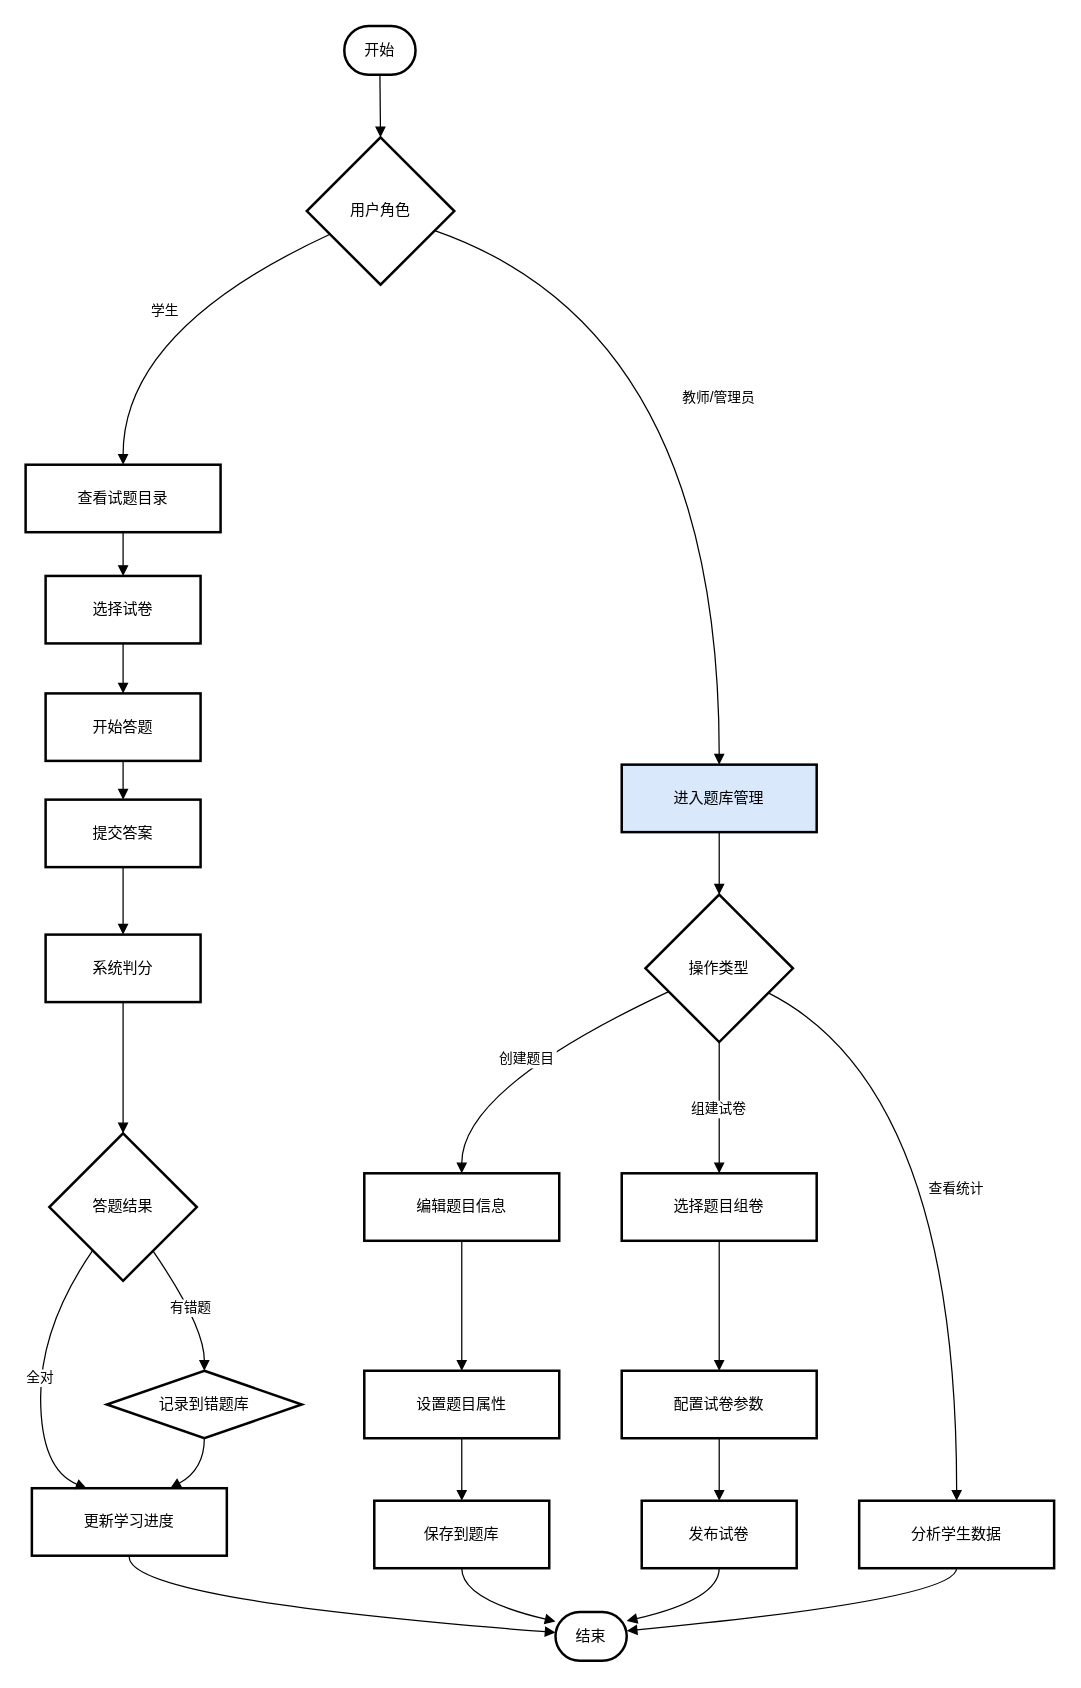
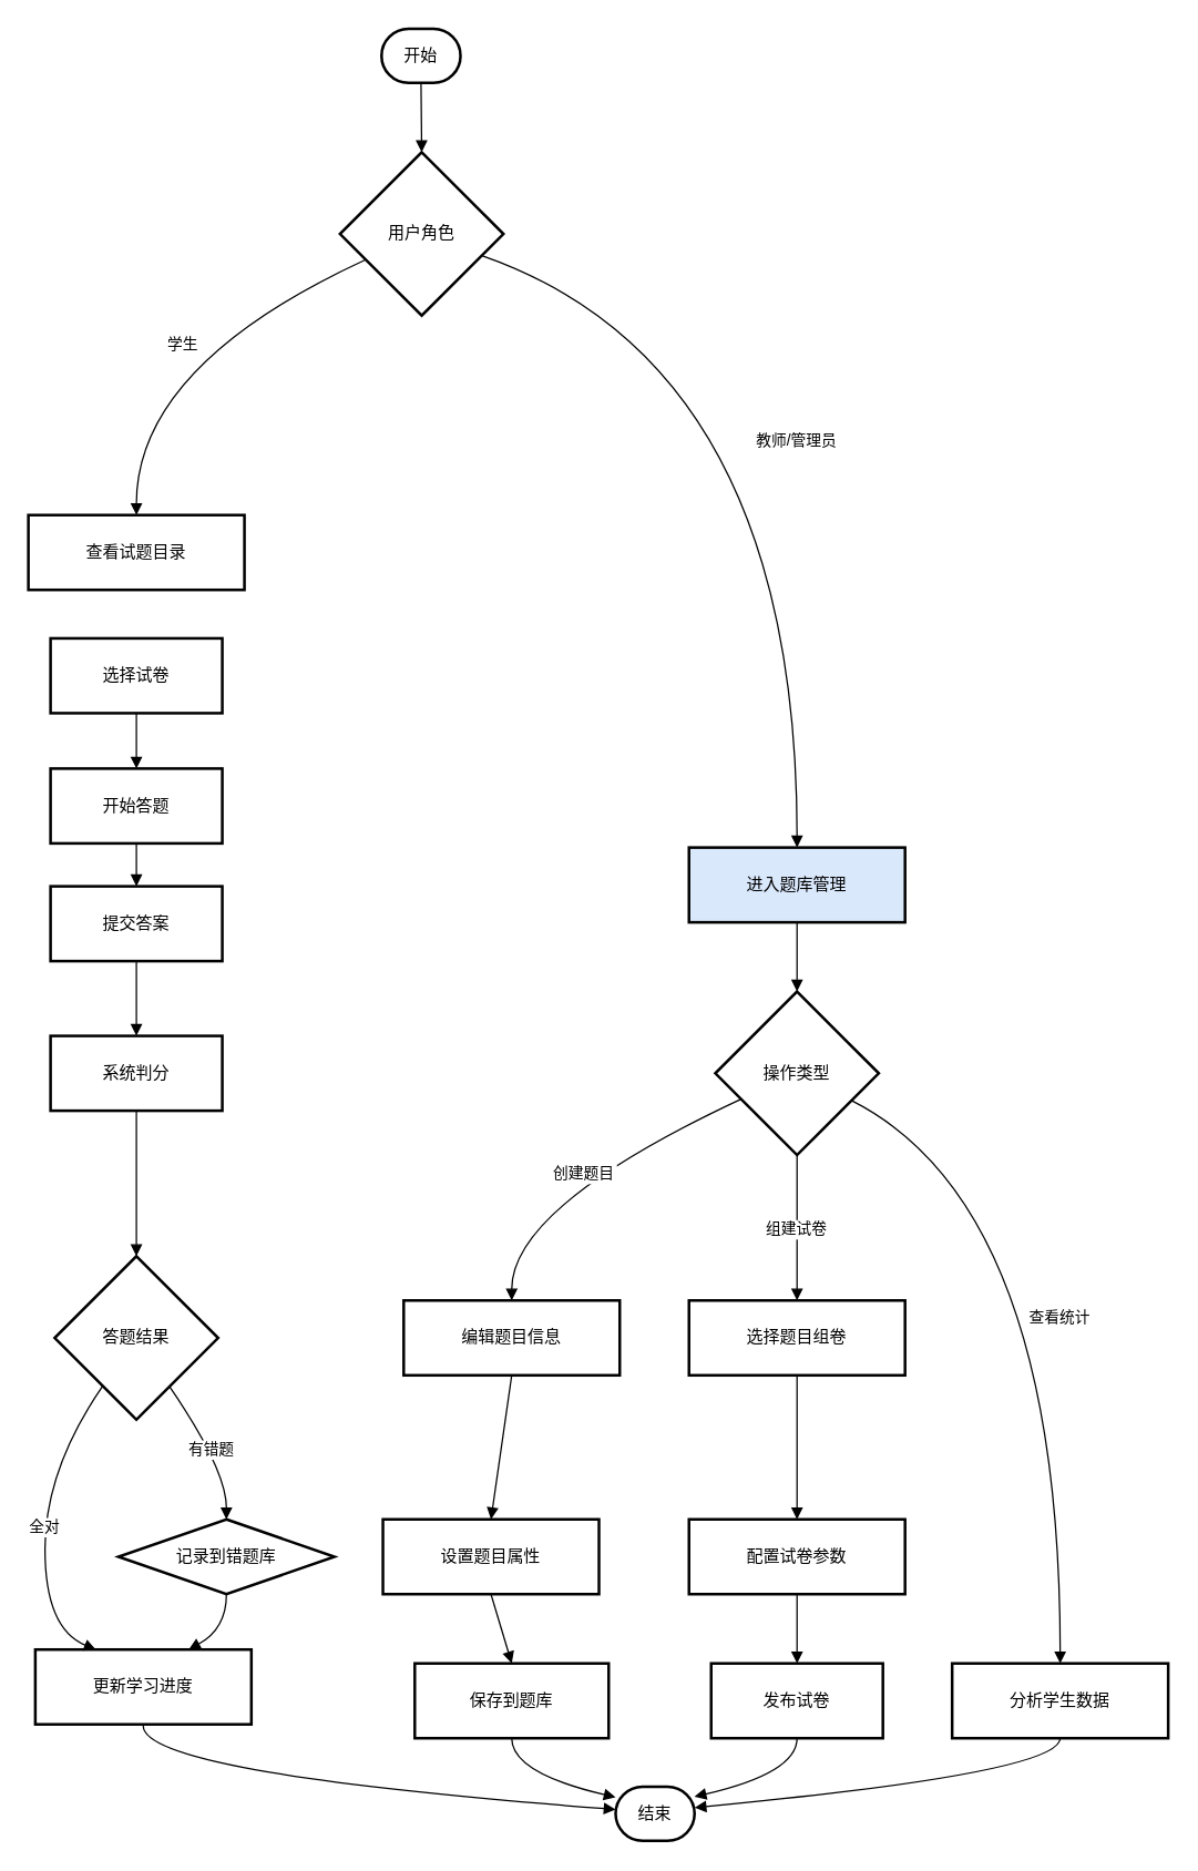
  <mxCell id="0" />
  <mxCell id="1" parent="0" />
  <mxCell id="2" value="开始" style="rounded=1;whiteSpace=wrap;arcSize=50;strokeWidth=2;" vertex="1" parent="1"><mxGeometry x="275" y="20" width="57" height="39" as="geometry" /></mxCell>
  <mxCell id="3" value="用户角色" style="rhombus;strokeWidth=2;whiteSpace=wrap;" vertex="1" parent="1"><mxGeometry x="245" y="109" width="118" height="118" as="geometry" /></mxCell>
  <mxCell id="4" value="查看试题目录" style="whiteSpace=wrap;strokeWidth=2;" vertex="1" parent="1"><mxGeometry x="20" y="371" width="156" height="54" as="geometry" /></mxCell>
  <mxCell id="5" value="进入题库管理" style="whiteSpace=wrap;strokeWidth=2;fillColor=#dae8fc;" vertex="1" parent="1"><mxGeometry x="497" y="611" width="156" height="54" as="geometry" /></mxCell>
  <mxCell id="6" value="选择试卷" style="whiteSpace=wrap;strokeWidth=2;" vertex="1" parent="1"><mxGeometry x="36" y="460" width="124" height="54" as="geometry" /></mxCell>
  <mxCell id="7" value="开始答题" style="whiteSpace=wrap;strokeWidth=2;" vertex="1" parent="1"><mxGeometry x="36" y="554" width="124" height="54" as="geometry" /></mxCell>
  <mxCell id="8" value="提交答案" style="whiteSpace=wrap;strokeWidth=2;" vertex="1" parent="1"><mxGeometry x="36" y="639" width="124" height="54" as="geometry" /></mxCell>
  <mxCell id="9" value="系统判分" style="whiteSpace=wrap;strokeWidth=2;" vertex="1" parent="1"><mxGeometry x="36" y="747" width="124" height="54" as="geometry" /></mxCell>
  <mxCell id="10" value="答题结果" style="rhombus;strokeWidth=2;whiteSpace=wrap;" vertex="1" parent="1"><mxGeometry x="39" y="906" width="118" height="118" as="geometry" /></mxCell>
  <mxCell id="11" value="记录到错题库" style="rhombus;whiteSpace=wrap;strokeWidth=2;" vertex="1" parent="1"><mxGeometry x="85" y="1096" width="156" height="54" as="geometry" /></mxCell>
  <mxCell id="12" value="更新学习进度" style="whiteSpace=wrap;strokeWidth=2;" vertex="1" parent="1"><mxGeometry x="25" y="1190" width="156" height="54" as="geometry" /></mxCell>
  <mxCell id="13" value="结束" style="rounded=1;whiteSpace=wrap;arcSize=50;strokeWidth=2;" vertex="1" parent="1"><mxGeometry x="444" y="1289" width="57" height="39" as="geometry" /></mxCell>
  <mxCell id="14" value="操作类型" style="rhombus;strokeWidth=2;whiteSpace=wrap;" vertex="1" parent="1"><mxGeometry x="516" y="715" width="118" height="118" as="geometry" /></mxCell>
  <mxCell id="15" value="编辑题目信息" style="whiteSpace=wrap;strokeWidth=2;" vertex="1" parent="1"><mxGeometry x="291" y="938" width="156" height="54" as="geometry" /></mxCell>
  <mxCell id="16" value="选择题目组卷" style="whiteSpace=wrap;strokeWidth=2;" vertex="1" parent="1"><mxGeometry x="497" y="938" width="156" height="54" as="geometry" /></mxCell>
  <mxCell id="17" value="分析学生数据" style="whiteSpace=wrap;strokeWidth=2;" vertex="1" parent="1"><mxGeometry x="687" y="1200" width="156" height="54" as="geometry" /></mxCell>
- <mxCell id="18" value="设置题目属性" style="whiteSpace=wrap;strokeWidth=2;" vertex="1" parent="1"><mxGeometry x="291" y="1096" width="156" height="54" as="geometry" /></mxCell>
+ <mxCell id="18" value="设置题目属性" style="whiteSpace=wrap;strokeWidth=2;" vertex="1" parent="1"><mxGeometry x="276" y="1096" width="156" height="54" as="geometry" /></mxCell>
  <mxCell id="19" value="保存到题库" style="whiteSpace=wrap;strokeWidth=2;" vertex="1" parent="1"><mxGeometry x="299" y="1200" width="140" height="54" as="geometry" /></mxCell>
  <mxCell id="20" value="配置试卷参数" style="whiteSpace=wrap;strokeWidth=2;" vertex="1" parent="1"><mxGeometry x="497" y="1096" width="156" height="54" as="geometry" /></mxCell>
  <mxCell id="21" value="发布试卷" style="whiteSpace=wrap;strokeWidth=2;" vertex="1" parent="1"><mxGeometry x="513" y="1200" width="124" height="54" as="geometry" /></mxCell>
  <mxCell id="22" value="" style="curved=1;startArrow=none;endArrow=block;exitX=0.5;exitY=1;entryX=0.5;entryY=0;rounded=0;" edge="1" parent="1" source="2" target="3"><mxGeometry relative="1" as="geometry"><Array as="points" /></mxGeometry></mxCell>
  <mxCell id="23" value="学生" style="curved=1;startArrow=none;endArrow=block;exitX=0;exitY=0.73;entryX=0.5;entryY=0.01;rounded=0;" edge="1" parent="1" source="3" target="4"><mxGeometry relative="1" as="geometry"><Array as="points"><mxPoint x="98" y="263" /></Array></mxGeometry></mxCell>
  <mxCell id="24" value="教师/管理员" style="curved=1;startArrow=none;endArrow=block;exitX=1;exitY=0.68;entryX=0.5;entryY=0.01;rounded=0;" edge="1" parent="1" source="3" target="5"><mxGeometry relative="1" as="geometry"><Array as="points"><mxPoint x="575" y="263" /></Array></mxGeometry></mxCell>
- <mxCell id="25" value="" style="curved=1;startArrow=none;endArrow=block;exitX=0.5;exitY=1.01;entryX=0.5;entryY=0.01;rounded=0;" edge="1" parent="1" source="4" target="6"><mxGeometry relative="1" as="geometry"><Array as="points" /></mxGeometry></mxCell>
  <mxCell id="26" value="" style="curved=1;startArrow=none;endArrow=block;exitX=0.5;exitY=1.01;entryX=0.5;entryY=0.01;rounded=0;" edge="1" parent="1" source="6" target="7"><mxGeometry relative="1" as="geometry"><Array as="points" /></mxGeometry></mxCell>
  <mxCell id="27" value="" style="curved=1;startArrow=none;endArrow=block;exitX=0.5;exitY=1.01;entryX=0.5;entryY=0.01;rounded=0;" edge="1" parent="1" source="7" target="8"><mxGeometry relative="1" as="geometry"><Array as="points" /></mxGeometry></mxCell>
  <mxCell id="28" value="" style="curved=1;startArrow=none;endArrow=block;exitX=0.5;exitY=1.01;entryX=0.5;entryY=0.01;rounded=0;" edge="1" parent="1" source="8" target="9"><mxGeometry relative="1" as="geometry"><Array as="points" /></mxGeometry></mxCell>
  <mxCell id="29" value="" style="curved=1;startArrow=none;endArrow=block;exitX=0.5;exitY=1.01;entryX=0.5;entryY=0;rounded=0;" edge="1" parent="1" source="9" target="10"><mxGeometry relative="1" as="geometry"><Array as="points" /></mxGeometry></mxCell>
  <mxCell id="30" value="有错题" style="curved=1;startArrow=none;endArrow=block;exitX=0.84;exitY=1;entryX=0.5;entryY=0;rounded=0;" edge="1" parent="1" source="10" target="11"><mxGeometry relative="1" as="geometry"><Array as="points"><mxPoint x="163" y="1060" /></Array></mxGeometry></mxCell>
  <mxCell id="31" value="全对" style="curved=1;startArrow=none;endArrow=block;exitX=0.15;exitY=1;entryX=0.28;entryY=0;rounded=0;" edge="1" parent="1" source="10" target="12"><mxGeometry relative="1" as="geometry"><Array as="points"><mxPoint x="32" y="1060" /><mxPoint x="32" y="1175" /></Array></mxGeometry></mxCell>
  <mxCell id="32" value="" style="curved=1;startArrow=none;endArrow=block;exitX=0.5;exitY=1;entryX=0.71;entryY=0;rounded=0;" edge="1" parent="1" source="11" target="12"><mxGeometry relative="1" as="geometry"><Array as="points"><mxPoint x="163" y="1175" /></Array></mxGeometry></mxCell>
  <mxCell id="33" value="" style="curved=1;startArrow=none;endArrow=block;exitX=0.5;exitY=1;entryX=-0.01;entryY=0.42;rounded=0;" edge="1" parent="1" source="12" target="13"><mxGeometry relative="1" as="geometry"><Array as="points"><mxPoint x="98" y="1279" /></Array></mxGeometry></mxCell>
  <mxCell id="34" value="" style="curved=1;startArrow=none;endArrow=block;exitX=0.5;exitY=1.01;entryX=0.5;entryY=0;rounded=0;" edge="1" parent="1" source="5" target="14"><mxGeometry relative="1" as="geometry"><Array as="points" /></mxGeometry></mxCell>
  <mxCell id="35" value="创建题目" style="curved=1;startArrow=none;endArrow=block;exitX=0;exitY=0.73;entryX=0.5;entryY=0;rounded=0;" edge="1" parent="1" source="14" target="15"><mxGeometry relative="1" as="geometry"><Array as="points"><mxPoint x="369" y="870" /></Array></mxGeometry></mxCell>
  <mxCell id="36" value="组建试卷" style="curved=1;startArrow=none;endArrow=block;exitX=0.5;exitY=1;entryX=0.5;entryY=0;rounded=0;" edge="1" parent="1" source="14" target="16"><mxGeometry relative="1" as="geometry"><Array as="points" /></mxGeometry></mxCell>
  <mxCell id="37" value="查看统计" style="curved=1;startArrow=none;endArrow=block;exitX=1;exitY=0.75;entryX=0.5;entryY=0;rounded=0;" edge="1" parent="1" source="14" target="17"><mxGeometry relative="1" as="geometry"><Array as="points"><mxPoint x="765" y="870" /></Array></mxGeometry></mxCell>
  <mxCell id="38" value="" style="curved=1;startArrow=none;endArrow=block;exitX=0.5;exitY=1;entryX=0.5;entryY=0;rounded=0;" edge="1" parent="1" source="15" target="18"><mxGeometry relative="1" as="geometry"><Array as="points" /></mxGeometry></mxCell>
  <mxCell id="39" value="" style="curved=1;startArrow=none;endArrow=block;exitX=0.5;exitY=1;entryX=0.5;entryY=0;rounded=0;" edge="1" parent="1" source="18" target="19"><mxGeometry relative="1" as="geometry"><Array as="points" /></mxGeometry></mxCell>
  <mxCell id="40" value="" style="curved=1;startArrow=none;endArrow=block;exitX=0.5;exitY=1;entryX=0.5;entryY=0;rounded=0;" edge="1" parent="1" source="16" target="20"><mxGeometry relative="1" as="geometry"><Array as="points" /></mxGeometry></mxCell>
  <mxCell id="41" value="" style="curved=1;startArrow=none;endArrow=block;exitX=0.5;exitY=1;entryX=0.5;entryY=0;rounded=0;" edge="1" parent="1" source="20" target="21"><mxGeometry relative="1" as="geometry"><Array as="points" /></mxGeometry></mxCell>
  <mxCell id="42" value="" style="curved=1;startArrow=none;endArrow=block;exitX=0.5;exitY=1;entryX=-0.01;entryY=0.19;rounded=0;" edge="1" parent="1" source="19" target="13"><mxGeometry relative="1" as="geometry"><Array as="points"><mxPoint x="369" y="1279" /></Array></mxGeometry></mxCell>
  <mxCell id="43" value="" style="curved=1;startArrow=none;endArrow=block;exitX=0.5;exitY=1;entryX=0.99;entryY=0.19;rounded=0;" edge="1" parent="1" source="21" target="13"><mxGeometry relative="1" as="geometry"><Array as="points"><mxPoint x="575" y="1279" /></Array></mxGeometry></mxCell>
  <mxCell id="44" value="" style="curved=1;startArrow=none;endArrow=block;exitX=0.5;exitY=1;entryX=0.99;entryY=0.39;rounded=0;" edge="1" parent="1" source="17" target="13"><mxGeometry relative="1" as="geometry"><Array as="points"><mxPoint x="765" y="1279" /></Array></mxGeometry></mxCell>
